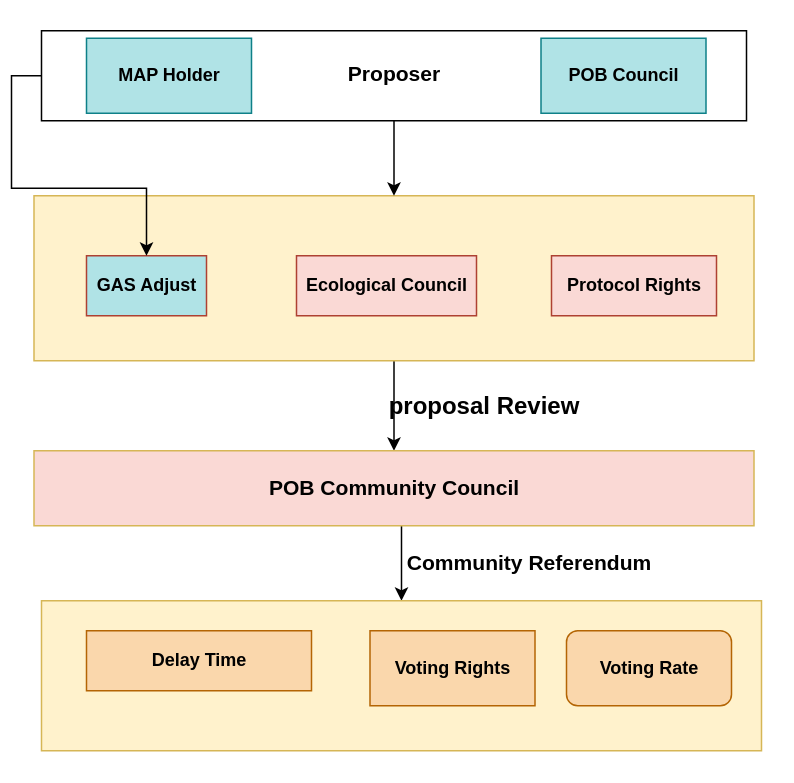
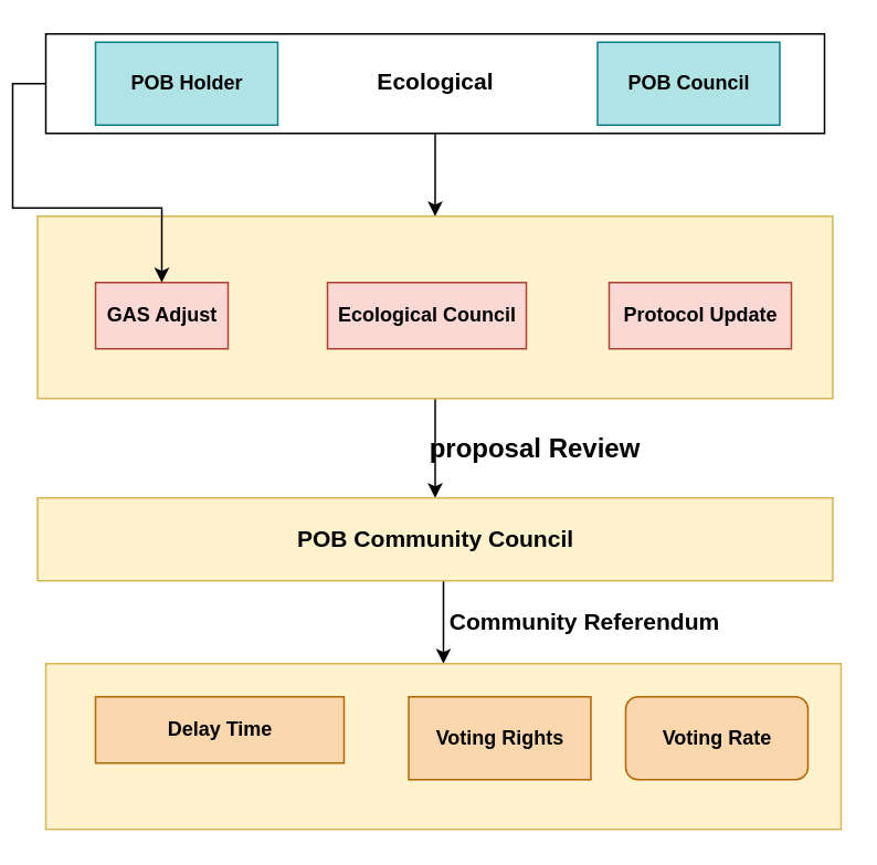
  <mxCell id="0" />
  <mxCell id="1" parent="0" />
  <mxCell id="2" style="edgeStyle=orthogonalEdgeStyle;rounded=0;orthogonalLoop=1;jettySize=auto;html=1;entryX=0.5;entryY=0;entryDx=0;entryDy=0;" edge="1" parent="1" source="3" target="9"><mxGeometry relative="1" as="geometry"><mxPoint x="260" y="280" as="targetPoint" /><Array as="points" /></mxGeometry></mxCell>
  <mxCell id="3" value="&lt;span style=&quot;color: rgba(0 , 0 , 0 , 0) ; font-family: monospace ; font-size: 0px&quot;&gt;%3CmxGraphModel%3E%3Croot%3E%3CmxCell%20id%3D%220%22%2F%3E%3CmxCell%20id%3D%221%22%20parent%3D%220%22%2F%3E%3CmxCell%20id%3D%222%22%20value%3D%22GAS%E8%B0%83%E6%95%B4%22%20style%3D%22html%3D1%3BfillColor%3D%231ba1e2%3BstrokeColor%3D%23006EAF%3BfontColor%3D%23ffffff%3B%22%20vertex%3D%221%22%20parent%3D%221%22%3E%3CmxGeometry%20x%3D%22210%22%20y%3D%22120%22%20width%3D%2250%22%20height%3D%2240%22%20as%3D%22geometry%22%2F%3E%3C%2FmxCell%3E%3C%2Froot%3E%3C%2FmxGraphModel%3E&lt;/span&gt;" style="html=1;fillColor=#fff2cc;strokeColor=#d6b656;" vertex="1" parent="1"><mxGeometry x="20" y="130" width="480" height="110" as="geometry" /></mxCell>
  <mxCell id="4" value="MAP用户" style="html=1;fillColor=#fff2cc;strokeColor=#d6b656;" vertex="1" parent="1"><mxGeometry x="40" y="25" width="110" height="50" as="geometry" /></mxCell>
  <mxCell id="5" value="POB理事会" style="html=1;fillColor=#fff2cc;strokeColor=#d6b656;" vertex="1" parent="1"><mxGeometry x="355" y="25" width="110" height="50" as="geometry" /></mxCell>
  <mxCell id="6" value="" style="edgeStyle=orthogonalEdgeStyle;rounded=0;orthogonalLoop=1;jettySize=auto;html=1;" edge="1" parent="1" source="9" target="7"><mxGeometry relative="1" as="geometry"><Array as="points"><mxPoint x="265" y="360" /><mxPoint x="265" y="360" /></Array></mxGeometry></mxCell>
  <mxCell id="7" value="公投" style="html=1;fillColor=#fff2cc;strokeColor=#d6b656;" vertex="1" parent="1"><mxGeometry x="25" y="400" width="480" height="100" as="geometry" /></mxCell>
  <mxCell id="8" value="&lt;h4&gt;&lt;span lang=&quot;EN-US&quot; style=&quot;font-size: 12.0pt ; font-family: &amp;#34;calibri&amp;#34; , sans-serif&quot;&gt;&lt;b&gt;&lt;span lang=&quot;EN-US&quot; style=&quot;font-size: 12.0pt ; font-family: &amp;#34;calibri&amp;#34; , sans-serif&quot;&gt;proposal&amp;nbsp;&lt;/span&gt;Review&lt;/b&gt;&lt;/span&gt;&lt;/h4&gt;" style="text;html=1;align=center;verticalAlign=middle;resizable=0;points=[];;autosize=1;" vertex="1" parent="1"><mxGeometry x="255" y="245" width="130" height="50" as="geometry" /></mxCell>
- <mxCell id="9" value="&lt;h3&gt;&lt;b&gt;POB Community Council&lt;/b&gt;&lt;/h3&gt;" style="html=1;fillColor=#fad9d5;strokeColor=#d6b656;" vertex="1" parent="1"><mxGeometry x="20" y="300" width="480" height="50" as="geometry" /></mxCell>
- <mxCell id="10" value="&lt;b&gt;GAS Adjust&lt;/b&gt;" style="html=1;fillColor=#b0e3e6;strokeColor=#ae4132;" vertex="1" parent="1"><mxGeometry x="55" y="170" width="80" height="40" as="geometry" /></mxCell>
+ <mxCell id="9" value="&lt;h3&gt;&lt;b&gt;POB Community Council&lt;/b&gt;&lt;/h3&gt;" style="html=1;fillColor=#fff2cc;strokeColor=#d6b656;" vertex="1" parent="1"><mxGeometry x="20" y="300" width="480" height="50" as="geometry" /></mxCell>
+ <mxCell id="10" value="&lt;b&gt;GAS Adjust&lt;/b&gt;" style="html=1;fillColor=#fad9d5;strokeColor=#ae4132;" vertex="1" parent="1"><mxGeometry x="55" y="170" width="80" height="40" as="geometry" /></mxCell>
  <mxCell id="11" value="&lt;h4&gt;&lt;a name=&quot;header-n139&quot;&gt;&lt;span lang=&quot;EN-US&quot;&gt;Ecological Council&lt;/span&gt;&lt;/a&gt;&lt;span lang=&quot;EN-US&quot;&gt;&lt;/span&gt;&lt;/h4&gt;" style="html=1;fillColor=#fad9d5;strokeColor=#ae4132;" vertex="1" parent="1"><mxGeometry x="195" y="170" width="120" height="40" as="geometry" /></mxCell>
- <mxCell id="12" value="&lt;b&gt;Protocol Rights&lt;/b&gt;" style="html=1;fillColor=#fad9d5;strokeColor=#ae4132;" vertex="1" parent="1"><mxGeometry x="365" y="170" width="110" height="40" as="geometry" /></mxCell>
+ <mxCell id="12" value="&lt;b&gt;Protocol Update&lt;/b&gt;" style="html=1;fillColor=#fad9d5;strokeColor=#ae4132;" vertex="1" parent="1"><mxGeometry x="365" y="170" width="110" height="40" as="geometry" /></mxCell>
  <mxCell id="13" value="&lt;b&gt;Delay Time&lt;/b&gt;" style="html=1;fillColor=#fad7ac;strokeColor=#b46504;" vertex="1" parent="1"><mxGeometry x="55" y="420" width="150" height="40" as="geometry" /></mxCell>
  <mxCell id="14" value="&lt;b&gt;Voting Rights&lt;/b&gt;" style="html=1;fillColor=#fad7ac;strokeColor=#b46504;" vertex="1" parent="1"><mxGeometry x="244" y="420" width="110" height="50" as="geometry" /></mxCell>
  <mxCell id="15" value="&lt;b&gt;Voting Rate&lt;/b&gt;" style="html=1;fillColor=#fad7ac;strokeColor=#b46504;rounded=1;" vertex="1" parent="1"><mxGeometry x="375" y="420" width="110" height="50" as="geometry" /></mxCell>
  <mxCell id="16" style="edgeStyle=orthogonalEdgeStyle;rounded=0;orthogonalLoop=1;jettySize=auto;html=1;exitX=0;exitY=0.5;exitDx=0;exitDy=0;" edge="1" parent="1" source="18" target="10"><mxGeometry relative="1" as="geometry" /></mxCell>
  <mxCell id="17" style="edgeStyle=orthogonalEdgeStyle;rounded=0;orthogonalLoop=1;jettySize=auto;html=1;" edge="1" parent="1" source="18"><mxGeometry relative="1" as="geometry"><mxPoint x="260" y="130" as="targetPoint" /></mxGeometry></mxCell>
- <mxCell id="18" value="&lt;h3&gt;&lt;a name=&quot;header-n51&quot;&gt;&lt;span lang=&quot;EN-US&quot;&gt;Proposer&lt;/span&gt;&lt;/a&gt;&lt;/h3&gt;&lt;h4&gt;&lt;span lang=&quot;EN-US&quot;&gt;&lt;/span&gt;&lt;/h4&gt;" style="html=1;" vertex="1" parent="1"><mxGeometry x="25" y="20" width="470" height="60" as="geometry" /></mxCell>
- <mxCell id="19" value="&lt;b&gt;MAP Holder&lt;/b&gt;" style="html=1;fillColor=#b0e3e6;strokeColor=#0e8088;" vertex="1" parent="1"><mxGeometry x="55" y="25" width="110" height="50" as="geometry" /></mxCell>
+ <mxCell id="18" value="&lt;h3&gt;&lt;a name=&quot;header-n51&quot;&gt;&lt;span lang=&quot;EN-US&quot;&gt;Ecological&lt;/span&gt;&lt;/a&gt;&lt;/h3&gt;&lt;h4&gt;&lt;span lang=&quot;EN-US&quot;&gt;&lt;/span&gt;&lt;/h4&gt;" style="html=1;" vertex="1" parent="1"><mxGeometry x="25" y="20" width="470" height="60" as="geometry" /></mxCell>
+ <mxCell id="19" value="&lt;b&gt;POB Holder&lt;/b&gt;" style="html=1;fillColor=#b0e3e6;strokeColor=#0e8088;" vertex="1" parent="1"><mxGeometry x="55" y="25" width="110" height="50" as="geometry" /></mxCell>
  <mxCell id="20" value="&lt;b&gt;POB Council&lt;/b&gt;" style="html=1;fillColor=#b0e3e6;strokeColor=#0e8088;" vertex="1" parent="1"><mxGeometry x="358" y="25" width="110" height="50" as="geometry" /></mxCell>
  <mxCell id="21" value="&lt;h4&gt;&lt;br&gt;&lt;/h4&gt;" style="text;html=1;align=center;verticalAlign=middle;resizable=0;points=[];;autosize=1;" vertex="1" parent="1"><mxGeometry x="365" y="350" width="20" height="50" as="geometry" /></mxCell>
  <mxCell id="22" value="&lt;h3&gt;Community Referendum&lt;/h3&gt;" style="text;html=1;align=center;verticalAlign=middle;resizable=0;points=[];;autosize=1;" vertex="1" parent="1"><mxGeometry x="260" y="350" width="180" height="50" as="geometry" /></mxCell>
